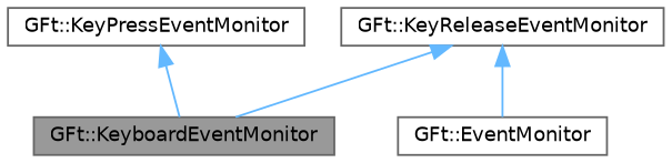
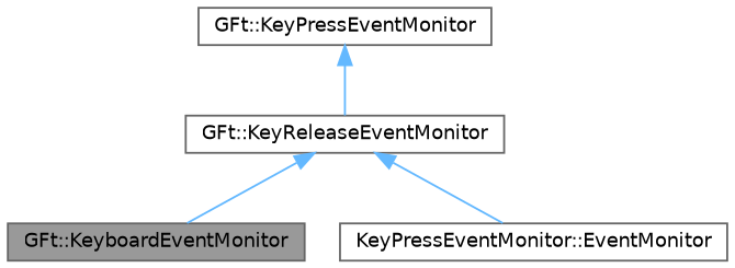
  digraph {
    fontname="DejaVu Sans"
    node [color=gray40 fillcolor=white fontname="DejaVu Sans" fontsize=10 shape=box style=filled]
    edge [color=steelblue1 dir=back fontname="DejaVu Sans" fontsize=10 labelfontname=Helvetica labelfontsize=10 style=solid]
    n1 [fillcolor=grey60 fontcolor=black height=0.2 label="GFt::KeyboardEventMonitor" width=0.4]
-   n2 [height=0.2 label="GFt::EventMonitor" width=0.4]
+   n2 [height=0.2 label="KeyPressEventMonitor::EventMonitor" width=0.4]
    n3 [height=0.2 label="GFt::KeyPressEventMonitor" width=0.4]
    n4 [height=0.2 label="GFt::KeyReleaseEventMonitor" width=0.4]
-   n3 -> n1
+   n3 -> n4
    n4 -> n1
    n4 -> n2
  }
